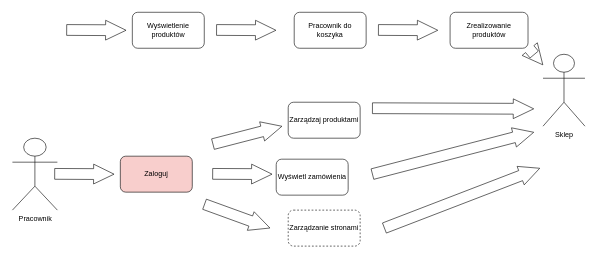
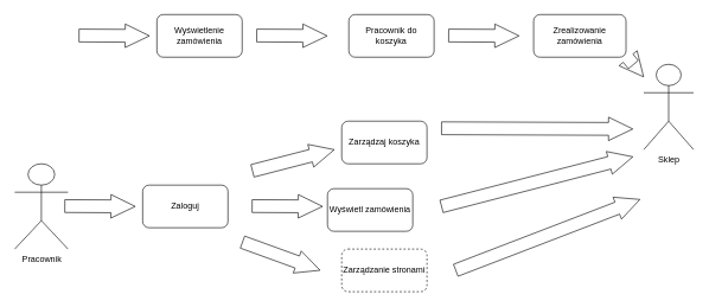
  <mxCell id="0" />
  <mxCell id="1" parent="0" />
  <mxCell id="2" value="Pracownik" style="shape=umlActor;verticalLabelPosition=bottom;verticalAlign=top;html=1;outlineConnect=0;" parent="1" vertex="1"><mxGeometry x="20" y="230" width="75" height="120" as="geometry" /></mxCell>
- <mxCell id="3" value="Wyświetlenie produktów" style="rounded=1;whiteSpace=wrap;html=1;" parent="1" vertex="1"><mxGeometry x="220" y="20" width="120" height="60" as="geometry" /></mxCell>
+ <mxCell id="3" value="Wyświetlenie zamówienia" style="rounded=1;whiteSpace=wrap;html=1;" parent="1" vertex="1"><mxGeometry x="220" y="20" width="120" height="60" as="geometry" /></mxCell>
  <mxCell id="4" value="Sklep&lt;br&gt;" style="shape=umlActor;verticalLabelPosition=bottom;verticalAlign=top;html=1;outlineConnect=0;" parent="1" vertex="1"><mxGeometry x="905" y="90" width="70" height="120" as="geometry" /></mxCell>
  <mxCell id="5" value="" style="shape=flexArrow;endArrow=classic;html=1;rounded=0;endWidth=14;endSize=11.03;width=18;" parent="1" edge="1"><mxGeometry width="50" height="50" relative="1" as="geometry"><mxPoint x="360" y="49.5" as="sourcePoint" /><mxPoint x="460" y="50" as="targetPoint" /></mxGeometry></mxCell>
  <mxCell id="6" value="Pracownik do koszyka" style="rounded=1;whiteSpace=wrap;html=1;" parent="1" vertex="1"><mxGeometry x="490" y="20" width="120" height="60" as="geometry" /></mxCell>
  <mxCell id="7" value="" style="shape=flexArrow;endArrow=classic;html=1;rounded=0;endWidth=14;endSize=11.03;width=18;" parent="1" edge="1"><mxGeometry width="50" height="50" relative="1" as="geometry"><mxPoint x="630" y="49.5" as="sourcePoint" /><mxPoint x="730" y="50" as="targetPoint" /></mxGeometry></mxCell>
- <mxCell id="8" value="Zrealizowanie produktów" style="rounded=1;whiteSpace=wrap;html=1;" parent="1" vertex="1"><mxGeometry x="750" y="20" width="130" height="60" as="geometry" /></mxCell>
+ <mxCell id="8" value="Zrealizowanie zamówienia" style="rounded=1;whiteSpace=wrap;html=1;" parent="1" vertex="1"><mxGeometry x="750" y="20" width="130" height="60" as="geometry" /></mxCell>
  <mxCell id="9" value="" style="shape=flexArrow;endArrow=classic;html=1;rounded=0;endWidth=14;endSize=11.03;width=18;" parent="1" target="4" edge="1"><mxGeometry width="50" height="50" relative="1" as="geometry"><mxPoint x="890" y="90" as="sourcePoint" /><mxPoint x="960" y="110.5" as="targetPoint" /></mxGeometry></mxCell>
  <mxCell id="10" value="" style="shape=flexArrow;endArrow=classic;html=1;rounded=0;endWidth=14;endSize=11.03;width=18;" parent="1" edge="1"><mxGeometry width="50" height="50" relative="1" as="geometry"><mxPoint x="110" y="49.5" as="sourcePoint" /><mxPoint x="210" y="50" as="targetPoint" /></mxGeometry></mxCell>
- <mxCell id="11" value="Zaloguj" style="rounded=1;whiteSpace=wrap;html=1;fillColor=#f8cecc;" parent="1" vertex="1"><mxGeometry x="200" y="260" width="120" height="60" as="geometry" /></mxCell>
+ <mxCell id="11" value="Zaloguj" style="rounded=1;whiteSpace=wrap;html=1;" parent="1" vertex="1"><mxGeometry x="200" y="260" width="120" height="60" as="geometry" /></mxCell>
  <mxCell id="12" value="" style="shape=flexArrow;endArrow=classic;html=1;rounded=0;endWidth=14;endSize=11.03;width=18;" parent="1" edge="1"><mxGeometry width="50" height="50" relative="1" as="geometry"><mxPoint x="90" y="289.5" as="sourcePoint" /><mxPoint x="190" y="290" as="targetPoint" /></mxGeometry></mxCell>
- <mxCell id="13" value="Zarządzaj produktami" style="rounded=1;whiteSpace=wrap;html=1;" parent="1" vertex="1"><mxGeometry x="480" y="170" width="120" height="60" as="geometry" /></mxCell>
+ <mxCell id="13" value="Zarządzaj koszyka" style="rounded=1;whiteSpace=wrap;html=1;" parent="1" vertex="1"><mxGeometry x="480" y="170" width="120" height="60" as="geometry" /></mxCell>
  <mxCell id="14" value="Wyświetl zamówienia" style="rounded=1;whiteSpace=wrap;html=1;" parent="1" vertex="1"><mxGeometry x="460" y="265" width="120" height="60" as="geometry" /></mxCell>
  <mxCell id="15" value="Zarządzanie stronami" style="rounded=1;whiteSpace=wrap;html=1;dashed=1;" parent="1" vertex="1"><mxGeometry x="480" y="350" width="120" height="60" as="geometry" /></mxCell>
  <mxCell id="16" value="" style="shape=flexArrow;endArrow=classic;html=1;rounded=0;endWidth=14;endSize=11.03;width=18;" parent="1" edge="1"><mxGeometry width="50" height="50" relative="1" as="geometry"><mxPoint x="340" y="340" as="sourcePoint" /><mxPoint x="450" y="380" as="targetPoint" /></mxGeometry></mxCell>
  <mxCell id="17" value="" style="shape=flexArrow;endArrow=classic;html=1;rounded=0;endWidth=14;endSize=11.03;width=18;" parent="1" edge="1"><mxGeometry width="50" height="50" relative="1" as="geometry"><mxPoint x="353.5" y="289.5" as="sourcePoint" /><mxPoint x="453.5" y="290" as="targetPoint" /></mxGeometry></mxCell>
  <mxCell id="18" value="" style="shape=flexArrow;endArrow=classic;html=1;rounded=0;endWidth=14;endSize=11.03;width=18;" parent="1" edge="1"><mxGeometry width="50" height="50" relative="1" as="geometry"><mxPoint x="354" y="240" as="sourcePoint" /><mxPoint x="470" y="210" as="targetPoint" /></mxGeometry></mxCell>
  <mxCell id="19" value="" style="shape=flexArrow;endArrow=classic;html=1;rounded=0;endWidth=14;endSize=11.03;width=18;" parent="1" edge="1"><mxGeometry width="50" height="50" relative="1" as="geometry"><mxPoint x="620" y="180" as="sourcePoint" /><mxPoint x="890" y="181" as="targetPoint" /></mxGeometry></mxCell>
  <mxCell id="20" value="" style="shape=flexArrow;endArrow=classic;html=1;rounded=0;endWidth=14;endSize=11.03;width=18;" parent="1" edge="1"><mxGeometry width="50" height="50" relative="1" as="geometry"><mxPoint x="620" y="290" as="sourcePoint" /><mxPoint x="890" y="220" as="targetPoint" /></mxGeometry></mxCell>
  <mxCell id="21" value="" style="shape=flexArrow;endArrow=classic;html=1;rounded=0;endWidth=14;endSize=11.03;width=18;" parent="1" edge="1"><mxGeometry width="50" height="50" relative="1" as="geometry"><mxPoint x="640" y="380" as="sourcePoint" /><mxPoint x="900" y="280" as="targetPoint" /></mxGeometry></mxCell>
